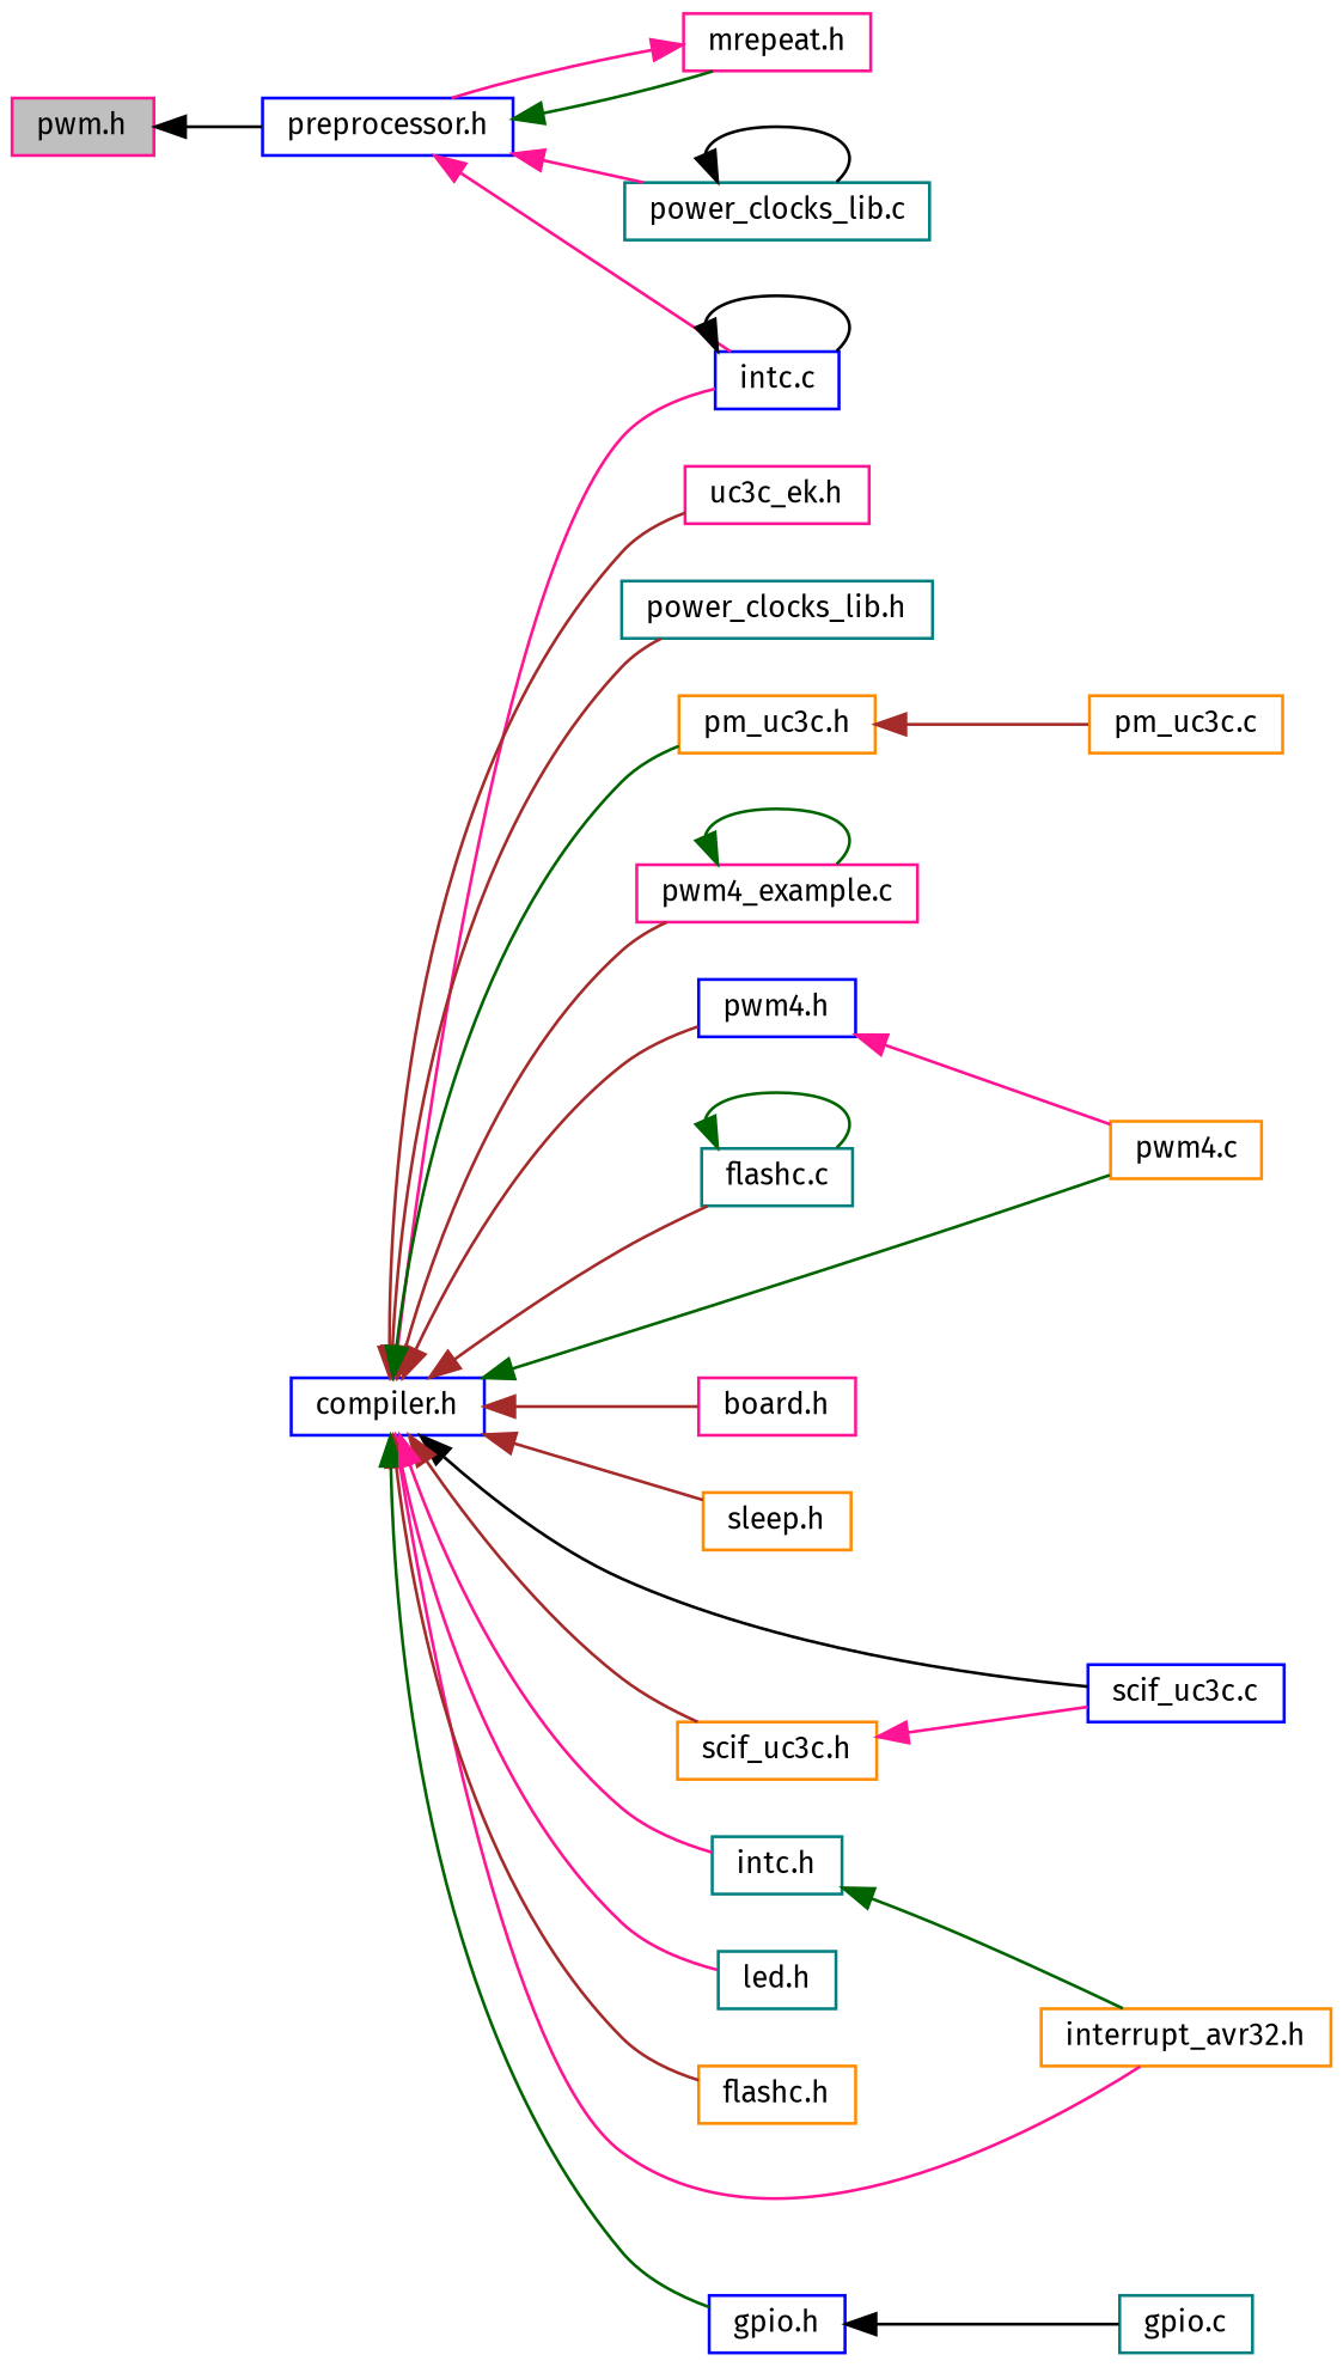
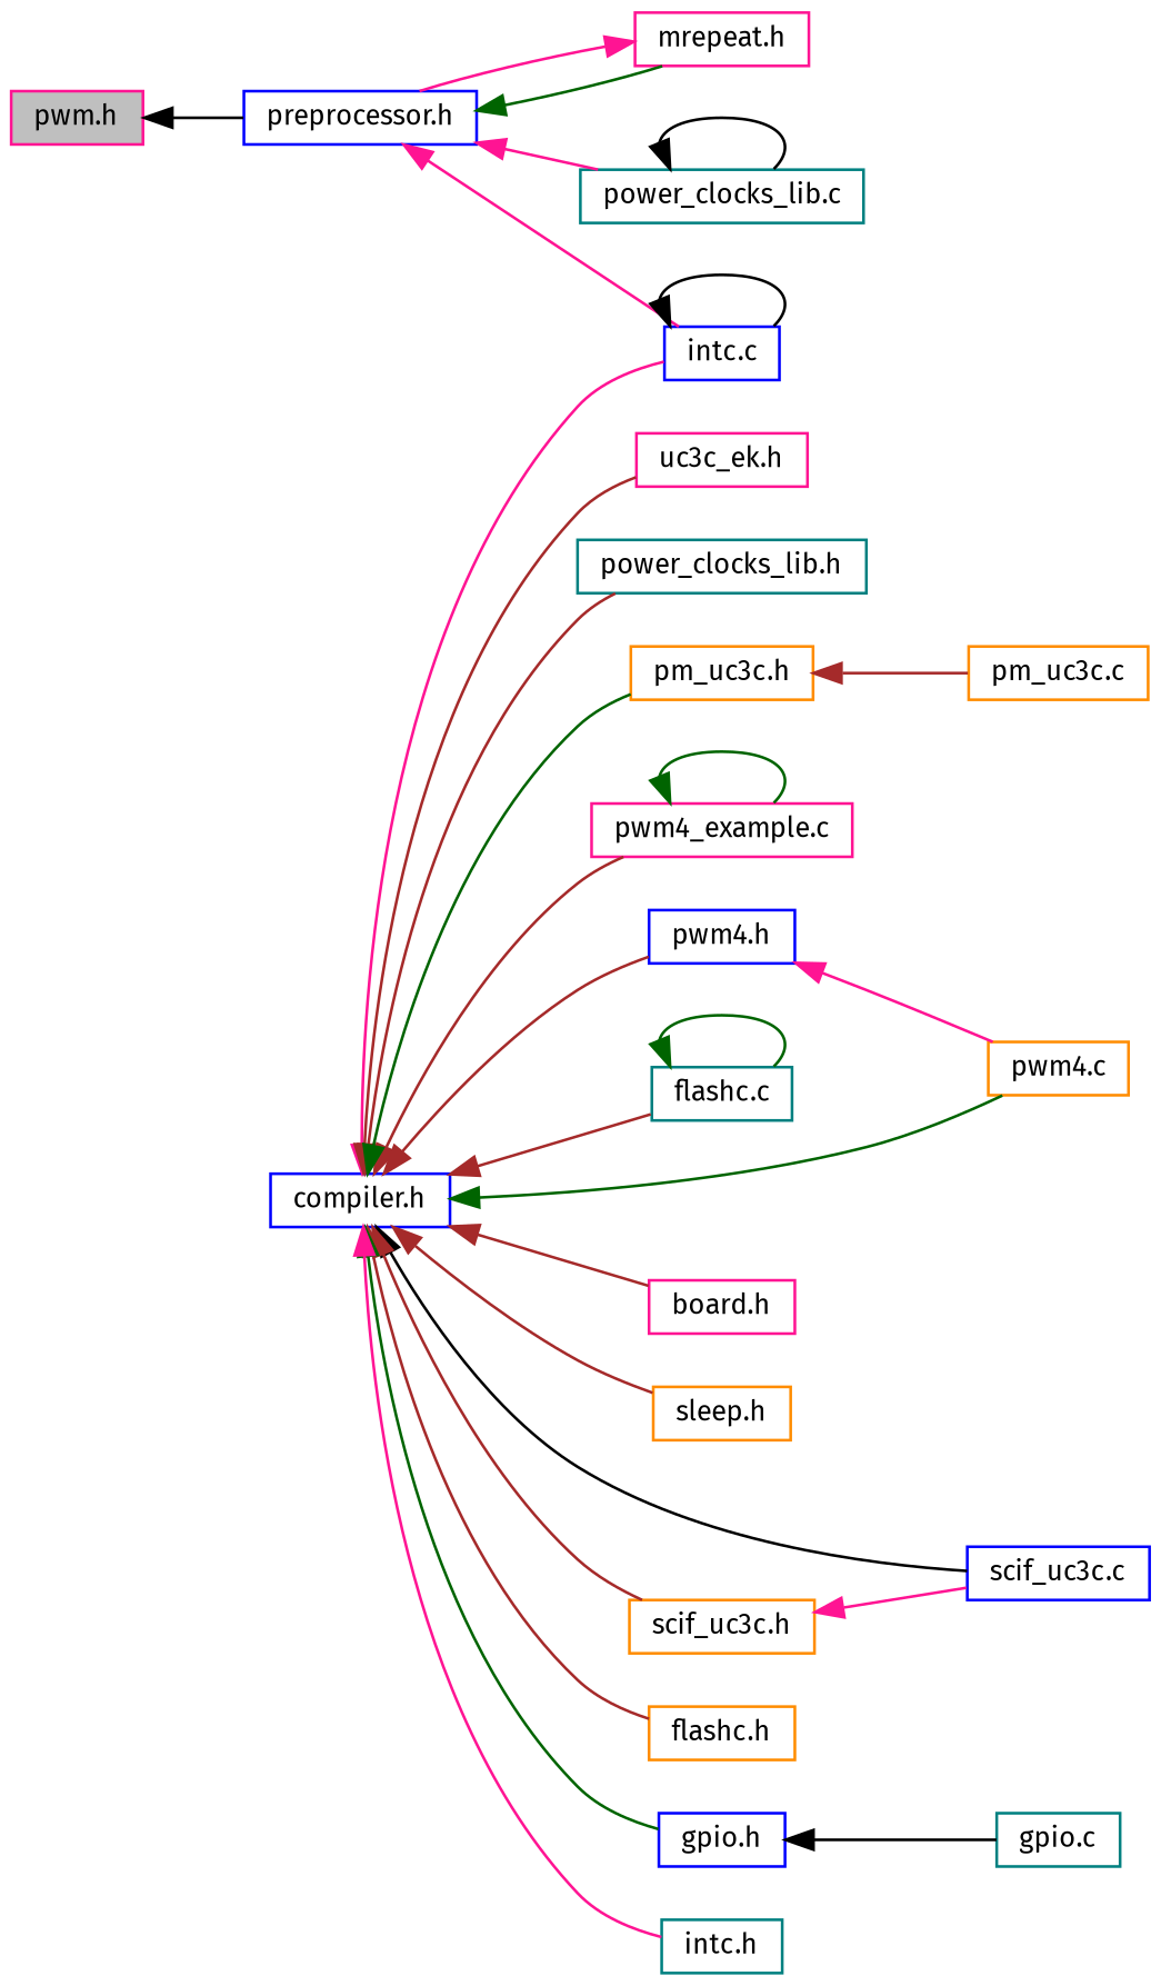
  digraph {
    fontname="Fira Sans"
    rankdir=LR
    node [color=darkorange fillcolor=white fontname="Fira Sans" fontsize=10 shape=record style=filled]
    edge [color=brown dir=back fontname="Fira Sans" fontsize=10 labelfontname=FreeSans labelfontsize=10 style=solid]
    n1 [color=deeppink fillcolor=grey75 fontcolor=black height=0.2 label="pwm.h" width=0.4]
    n2 [color=blue height=0.2 label="preprocessor.h" width=0.4]
    n3 [color=teal height=0.2 label="power_clocks_lib.c" width=0.4]
    n4 [color=blue height=0.2 label="intc.c" width=0.4]
    n5 [color=deeppink height=0.2 label="mrepeat.h" width=0.4]
    n6 [color=blue height=0.2 label="compiler.h" width=0.4]
    n7 [color=deeppink height=0.2 label="pwm4_example.c" width=0.4]
    n8 [height=0.2 label="pwm4.c" width=0.4]
    n9 [color=teal height=0.2 label="flashc.c" width=0.4]
    n10 [color=blue height=0.2 label="scif_uc3c.c" width=0.4]
    n11 [color=deeppink height=0.2 label="board.h" width=0.4]
    n12 [height=0.2 label="sleep.h" width=0.4]
-   n13 [height=0.2 label="interrupt_avr32.h" width=0.4]
    n14 [color=blue height=0.2 label="pwm4.h" width=0.4]
    n15 [height=0.2 label="scif_uc3c.h" width=0.4]
-   n16 [color=teal height=0.2 label="led.h" width=0.4]
    n17 [height=0.2 label="flashc.h" width=0.4]
    n18 [color=blue height=0.2 label="gpio.h" width=0.4]
    n19 [color=teal height=0.2 label="intc.h" width=0.4]
    n20 [color=deeppink height=0.2 label="uc3c_ek.h" width=0.4]
    n21 [color=teal height=0.2 label="power_clocks_lib.h" width=0.4]
    n22 [height=0.2 label="pm_uc3c.h" width=0.4]
    n23 [color=teal height=0.2 label="gpio.c" width=0.4]
    n24 [height=0.2 label="pm_uc3c.c" width=0.4]
    n1 -> n2 [color=black]
    n2 -> n3 [color=deeppink]
    n2 -> n4 [color=deeppink]
    n2 -> n5 [color=darkgreen]
    n3 -> n3 [color=black]
    n4 -> n4 [color=black]
    n5 -> n2 [color=deeppink]
    n6 -> n4 [color=deeppink]
    n6 -> n7
    n6 -> n8 [color=darkgreen]
    n6 -> n9
    n6 -> n10 [color=black]
    n6 -> n11
    n6 -> n12
-   n6 -> n13 [color=deeppink]
    n6 -> n14
    n6 -> n15
-   n6 -> n16 [color=deeppink]
    n6 -> n17
    n6 -> n18 [color=darkgreen]
    n6 -> n19 [color=deeppink]
    n6 -> n20
    n6 -> n21
    n6 -> n22 [color=darkgreen]
    n7 -> n7 [color=darkgreen]
    n9 -> n9 [color=darkgreen]
    n14 -> n8 [color=deeppink]
    n15 -> n10 [color=deeppink]
    n18 -> n23 [color=black]
-   n19 -> n13 [color=darkgreen]
    n22 -> n24
  }
